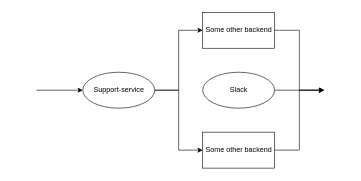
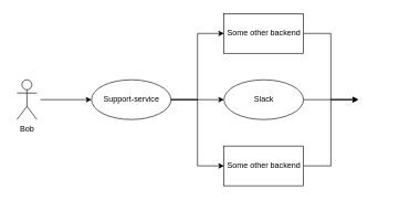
  <mxCell id="0" />
  <mxCell id="1" parent="0" />
  <mxCell id="2" style="edgeStyle=orthogonalEdgeStyle;rounded=0;orthogonalLoop=1;jettySize=auto;html=1;exitX=1;exitY=0.5;exitDx=0;exitDy=0;entryX=0;entryY=0.5;entryDx=0;entryDy=0;" edge="1" parent="1" source="3" target="8"><mxGeometry relative="1" as="geometry" /></mxCell>
  <mxCell id="3" value="" style="rounded=0;whiteSpace=wrap;html=1;strokeColor=none;" vertex="1" parent="1"><mxGeometry x="20" y="110" width="40" height="80" as="geometry" /></mxCell>
+ <mxCell id="4" value="Bob" style="shape=umlActor;verticalLabelPosition=bottom;labelBackgroundColor=#ffffff;verticalAlign=top;html=1;outlineConnect=0;" vertex="1" parent="1"><mxGeometry x="25" y="120" width="30" height="60" as="geometry" /></mxCell>
  <mxCell id="5" style="edgeStyle=orthogonalEdgeStyle;rounded=0;orthogonalLoop=1;jettySize=auto;html=1;exitX=1;exitY=0.5;exitDx=0;exitDy=0;entryX=0;entryY=0.5;entryDx=0;entryDy=0;" edge="1" parent="1" source="8" target="12"><mxGeometry relative="1" as="geometry" /></mxCell>
+ <mxCell id="6" style="edgeStyle=orthogonalEdgeStyle;rounded=0;orthogonalLoop=1;jettySize=auto;html=1;exitX=1;exitY=0.5;exitDx=0;exitDy=0;entryX=0;entryY=0.5;entryDx=0;entryDy=0;" edge="1" parent="1" source="8" target="10"><mxGeometry relative="1" as="geometry" /></mxCell>
  <mxCell id="7" style="edgeStyle=orthogonalEdgeStyle;rounded=0;orthogonalLoop=1;jettySize=auto;html=1;exitX=1;exitY=0.5;exitDx=0;exitDy=0;entryX=0;entryY=0.5;entryDx=0;entryDy=0;" edge="1" parent="1" source="8" target="14"><mxGeometry relative="1" as="geometry" /></mxCell>
  <mxCell id="8" value="Support-service" style="ellipse;whiteSpace=wrap;html=1;" vertex="1" parent="1"><mxGeometry x="137.5" y="120" width="120" height="60" as="geometry" /></mxCell>
  <mxCell id="9" style="edgeStyle=orthogonalEdgeStyle;rounded=0;orthogonalLoop=1;jettySize=auto;html=1;exitX=1;exitY=0.5;exitDx=0;exitDy=0;entryX=0;entryY=0.5;entryDx=0;entryDy=0;" edge="1" parent="1" source="10" target="15"><mxGeometry relative="1" as="geometry" /></mxCell>
  <mxCell id="10" value="&lt;div&gt;Slack&lt;/div&gt;" style="ellipse;whiteSpace=wrap;html=1;" vertex="1" parent="1"><mxGeometry x="337.5" y="120" width="120" height="60" as="geometry" /></mxCell>
  <mxCell id="11" style="edgeStyle=orthogonalEdgeStyle;rounded=0;orthogonalLoop=1;jettySize=auto;html=1;exitX=1;exitY=0.5;exitDx=0;exitDy=0;entryX=0;entryY=0.5;entryDx=0;entryDy=0;" edge="1" parent="1" source="12" target="15"><mxGeometry relative="1" as="geometry" /></mxCell>
  <mxCell id="12" value="Some other backend" style="rounded=0;whiteSpace=wrap;html=1;" vertex="1" parent="1"><mxGeometry x="337.5" y="20" width="120" height="60" as="geometry" /></mxCell>
  <mxCell id="13" style="edgeStyle=orthogonalEdgeStyle;rounded=0;orthogonalLoop=1;jettySize=auto;html=1;exitX=1;exitY=0.5;exitDx=0;exitDy=0;entryX=0;entryY=0.5;entryDx=0;entryDy=0;" edge="1" parent="1" source="14" target="15"><mxGeometry relative="1" as="geometry" /></mxCell>
  <mxCell id="14" value="Some other backend" style="rounded=0;whiteSpace=wrap;html=1;" vertex="1" parent="1"><mxGeometry x="337.5" y="220" width="120" height="60" as="geometry" /></mxCell>
  <mxCell id="15" value="" style="rounded=0;whiteSpace=wrap;html=1;strokeColor=none;" vertex="1" parent="1"><mxGeometry x="540" y="110" width="40" height="80" as="geometry" /></mxCell>
